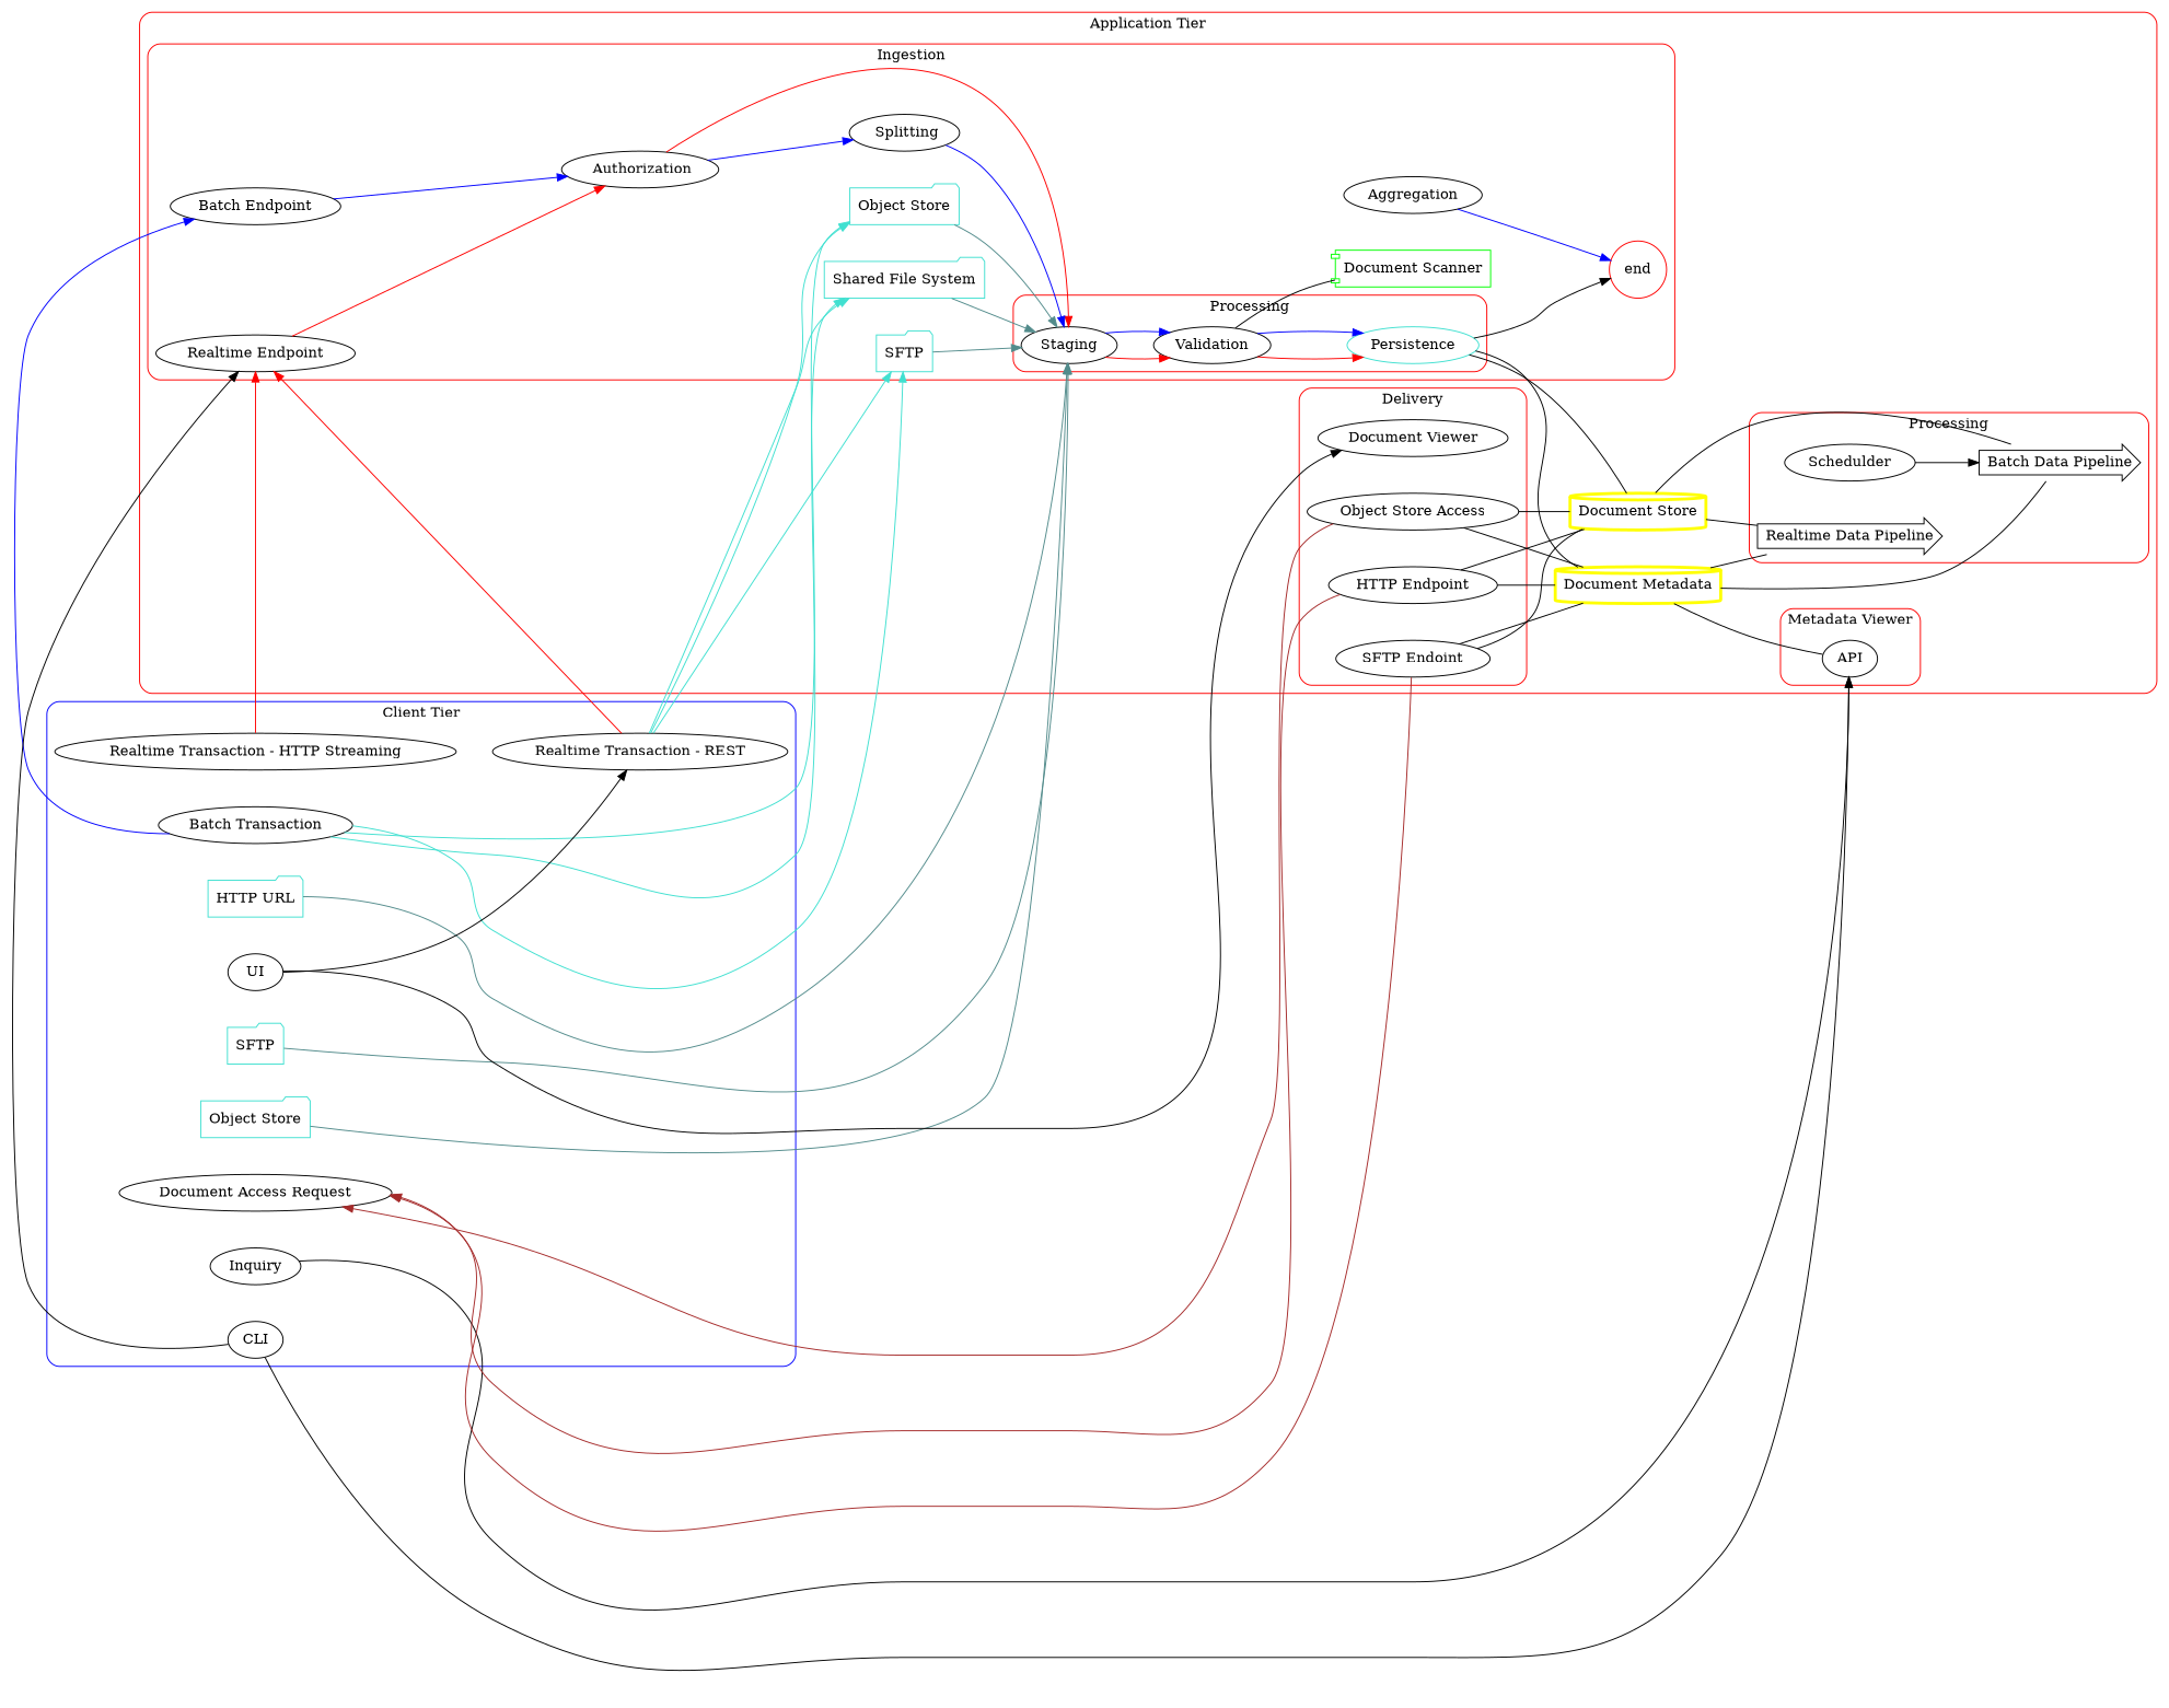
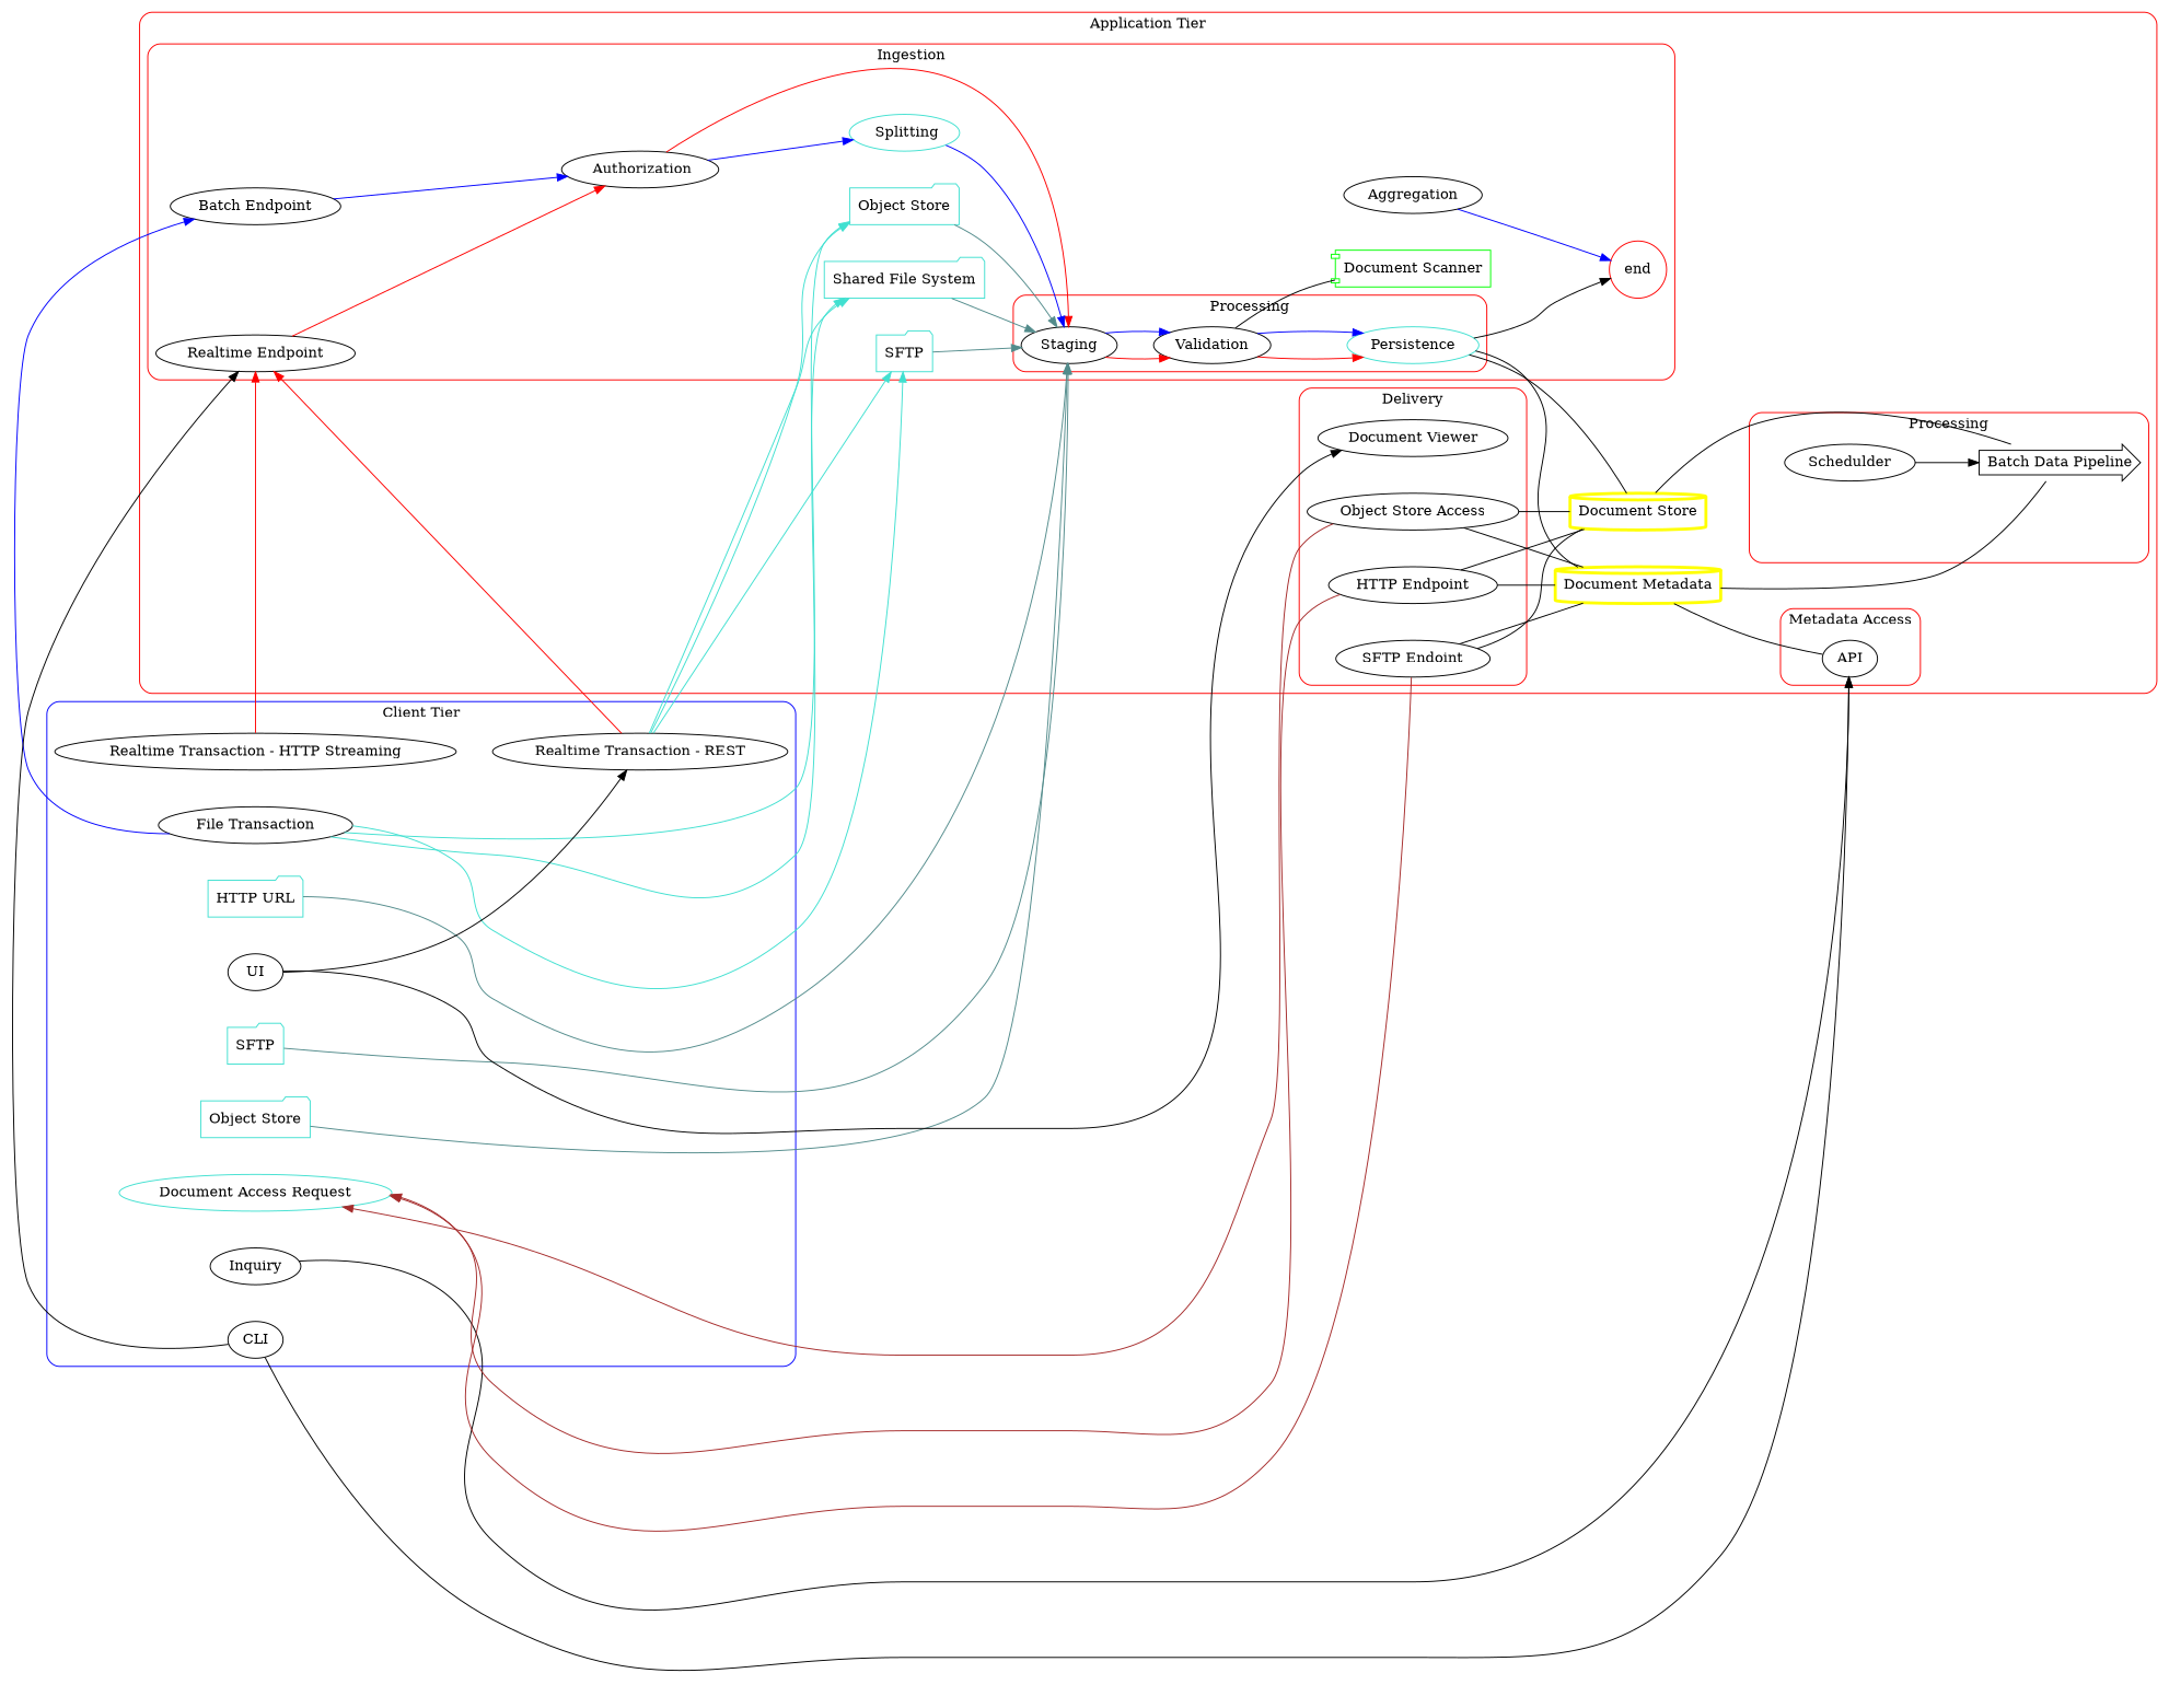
  digraph {
    nodesep=0.5
    rankdir=LR
    n1 [color=turquoise label=SFTP shape=folder]
    n2 [color=turquoise label="Object Store" shape=folder]
    n3 [color=turquoise label="HTTP URL" shape=folder]
    n4 [label=Inquiry]
    n5 [label="Realtime Transaction - REST"]
    n6 [label="Realtime Transaction - HTTP Streaming"]
-   n7 [label="Batch Transaction"]
-   n8 [label="Document Access Request"]
+   n7 [label="File Transaction"]
+   n8 [label="Document Access Request" color=turquoise]
    n9 [label=UI]
    n10 [label=CLI]
    n11 [label=Staging]
    n12 [label=Validation]
    n13 [color=turquoise label=Persistence]
    n14 [color=turquoise label="Shared File System" shape=folder]
    n15 [color=turquoise label=SFTP shape=folder]
    n16 [color=turquoise label="Object Store" shape=folder]
    n17 [label="Realtime Endpoint"]
    n18 [label=" Authorization"]
    n19 [label="Batch Endpoint"]
-   n20 [label=" Splitting"]
+   n20 [label=" Splitting" color=turquoise]
    n21 [color=green label="Document Scanner" shape=component]
    n22 [label=Aggregation]
    n23 [color=red label=end shape=circle]
    n24 [label=API]
    n25 [label=Schedulder]
    n26 [label="Batch Data Pipeline" shape=rarrow]
-   n27 [label="Realtime Data Pipeline" shape=rarrow]
    n28 [label="Document Viewer"]
    n29 [label="HTTP Endpoint"]
    n30 [label="SFTP Endoint"]
    n31 [label="Object Store Access"]
    n32 [color=yellow label="Document Store" penwidth=3.0 shape=cylinder]
    n33 [color=yellow label="Document Metadata" penwidth=3.0 shape=cylinder]
    subgraph cluster_1 {
      color=blue
      label="Client Tier"
      shape=box
      style=rounded
      n4
      n5
      n6
      n7
      n8
      n9
      n10
      subgraph sub_2 {
        color=blue
        label="Client Tier"
        rank=same
        shape=box
        style=rounded
        n1
        n2
        n3
      }
    }
    subgraph cluster_3 {
      color=red
      label="Application Tier"
      shape=box
      style=rounded
      n32
      n33
      subgraph cluster_4 {
        color=red
        label=Ingestion
        shape=box
        style=rounded
        n14
        n15
        n16
        n17
        n18
        n19
        n20
        n21
        n22
        n23
        subgraph cluster_5 {
          color=red
          label=Processing
          shape=box
          style=rounded
          n11
          n12
          n13
        }
      }
      subgraph cluster_6 {
        color=red
-       label="Metadata Viewer"
+       label="Metadata Access"
        shape=box
        style=rounded
        n24
      }
      subgraph cluster_7 {
        color=red
        label=Processing
        shape=box
        style=rounded
        n25
        n26
-       n27
      }
      subgraph cluster_8 {
        color=red
        label=Delivery
        shape=box
        style=rounded
        n28
        n29
        n30
        n31
      }
    }
    n1 -> n11 [color=darkslategray4]
    n2 -> n11 [color=darkslategray4]
    n3 -> n11 [color=darkslategray4]
    n4 -> n24
    n5 -> n14 [color=turquoise]
    n5 -> n15 [color=turquoise]
    n5 -> n16 [color=turquoise]
    n5 -> n17 [color=red]
    n6 -> n17 [color=red]
    n7 -> n14 [color=turquoise]
    n7 -> n15 [color=turquoise]
    n7 -> n16 [color=turquoise]
    n7 -> n19 [color=blue]
    n9 -> n5
    n9 -> n28
    n10 -> n17
    n10 -> n24
    n11 -> n12 [color=red]
    n11 -> n12 [color=blue]
    n12 -> n13 [color=red]
    n12 -> n13 [color=blue]
    n12 -> n21 [dir=none]
    n13 -> n23 [color=black]
    n13 -> n32 [dir=none]
    n13 -> n33 [dir=none]
    n14 -> n11 [color=darkslategray4]
    n15 -> n11 [color=darkslategray4]
    n16 -> n11 [color=darkslategray4]
    n17 -> n18 [color=red]
    n18 -> n11 [color=red]
    n18 -> n20 [color=blue]
    n19 -> n18 [color=blue]
    n20 -> n11 [color=blue]
    n22 -> n23 [color=blue]
    n25 -> n26
    n29 -> n8 [color=brown]
    n29 -> n32 [dir=none]
    n29 -> n33 [dir=none]
    n30 -> n8 [color=brown]
    n30 -> n32 [dir=none]
    n30 -> n33 [dir=none]
    n31 -> n8 [color=brown]
    n31 -> n32 [dir=none]
    n31 -> n33 [dir=none]
    n32 -> n26 [dir=none]
-   n32 -> n27 [dir=none]
    n33 -> n24 [dir=none]
    n33 -> n26 [dir=none]
-   n33 -> n27 [dir=none]
  }
